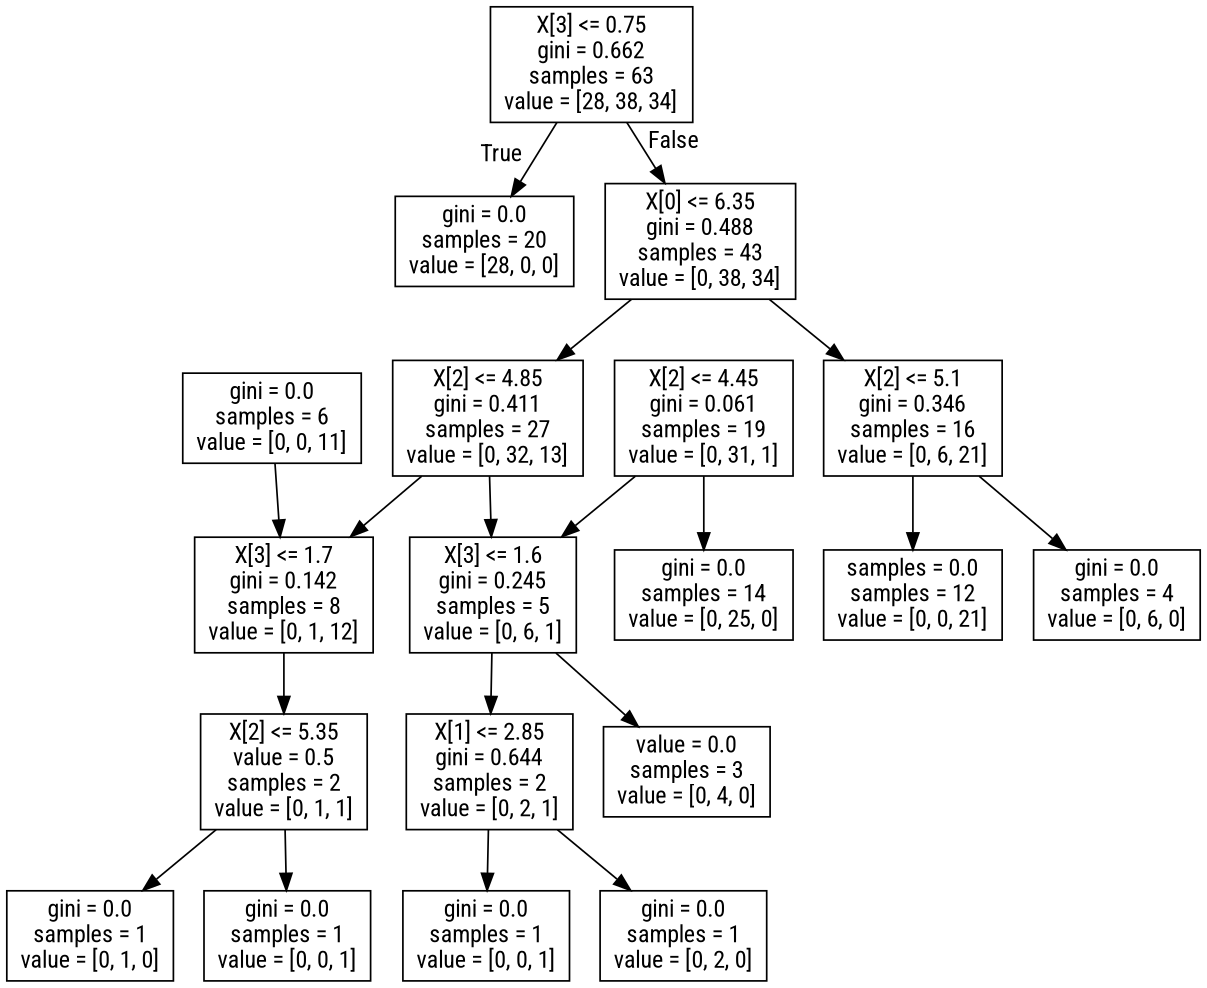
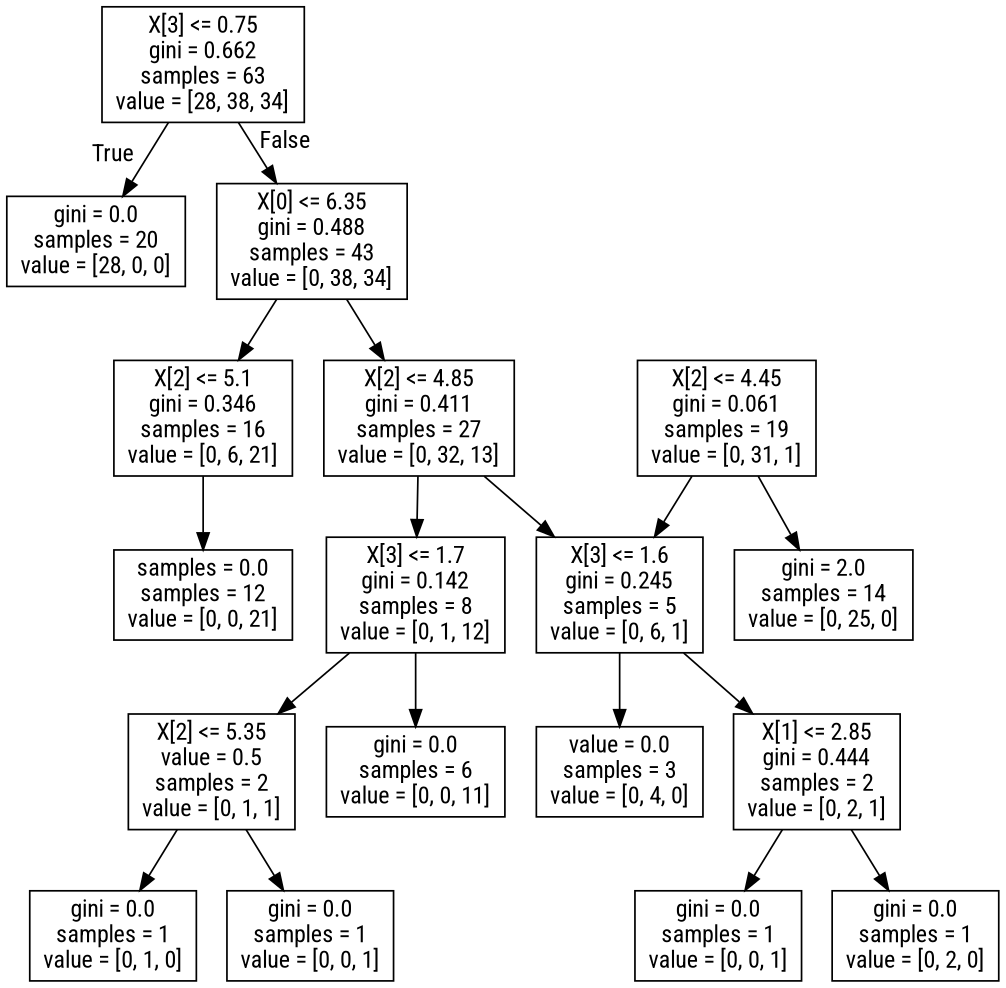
  digraph {
    fontname="Roboto Condensed"
    node [fontname="Roboto Condensed" shape=box]
    edge [fontname="Roboto Condensed"]
    n1 [label="X[3] <= 0.75\ngini = 0.662\nsamples = 63\nvalue = [28, 38, 34]"]
    n2 [label="gini = 0.0\nsamples = 20\nvalue = [28, 0, 0]"]
    n3 [label="X[0] <= 6.35\ngini = 0.488\nsamples = 43\nvalue = [0, 38, 34]"]
    n4 [label="X[2] <= 4.85\ngini = 0.411\nsamples = 27\nvalue = [0, 32, 13]"]
    n5 [label="X[2] <= 5.1\ngini = 0.346\nsamples = 16\nvalue = [0, 6, 21]"]
    n6 [label="X[3] <= 1.7\ngini = 0.142\nsamples = 8\nvalue = [0, 1, 12]"]
    n7 [label="X[3] <= 1.6\ngini = 0.245\nsamples = 5\nvalue = [0, 6, 1]"]
-   n8 [label="gini = 0.0\nsamples = 4\nvalue = [0, 6, 0]"]
    n9 [label="samples = 0.0\nsamples = 12\nvalue = [0, 0, 21]"]
    n10 [label="X[2] <= 4.45\ngini = 0.061\nsamples = 19\nvalue = [0, 31, 1]"]
-   n11 [label="gini = 0.0\nsamples = 14\nvalue = [0, 25, 0]"]
+   n11 [label="gini = 2.0\nsamples = 14\nvalue = [0, 25, 0]"]
    n12 [label="X[2] <= 5.35\nvalue = 0.5\nsamples = 2\nvalue = [0, 1, 1]"]
    n13 [label="gini = 0.0\nsamples = 6\nvalue = [0, 0, 11]"]
    n14 [label="value = 0.0\nsamples = 3\nvalue = [0, 4, 0]"]
-   n15 [label="X[1] <= 2.85\ngini = 0.644\nsamples = 2\nvalue = [0, 2, 1]"]
+   n15 [label="X[1] <= 2.85\ngini = 0.444\nsamples = 2\nvalue = [0, 2, 1]"]
    n16 [label="gini = 0.0\nsamples = 1\nvalue = [0, 0, 1]"]
    n17 [label="gini = 0.0\nsamples = 1\nvalue = [0, 2, 0]"]
    n18 [label="gini = 0.0\nsamples = 1\nvalue = [0, 1, 0]"]
    n19 [label="gini = 0.0\nsamples = 1\nvalue = [0, 0, 1]"]
    n1 -> n2 [headlabel=True labelangle=45 labeldistance=2.5]
    n1 -> n3 [headlabel=False labelangle=-45 labeldistance=2.5]
    n3 -> n4
    n3 -> n5
    n4 -> n6
    n4 -> n7
-   n5 -> n8
    n5 -> n9
    n6 -> n12
-   n13 -> n6
+   n6 -> n13
    n7 -> n14
    n7 -> n15
    n10 -> n7
    n10 -> n11
    n12 -> n18
    n12 -> n19
    n15 -> n16
    n15 -> n17
  }
